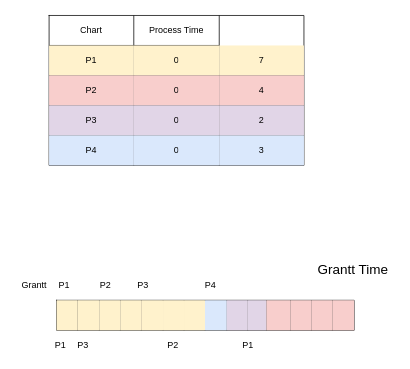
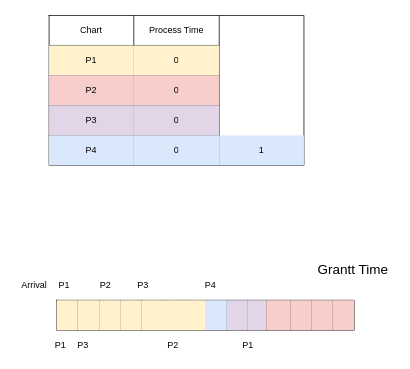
  <mxCell id="0" />
  <mxCell id="1" parent="0" />
  <mxCell id="2" value="" style="shape=table;html=1;whiteSpace=wrap;startSize=0;container=1;collapsible=0;childLayout=tableLayout;" vertex="1" parent="1"><mxGeometry x="65" y="20" width="340" height="200" as="geometry" /></mxCell>
  <mxCell id="3" value="" style="shape=partialRectangle;html=1;whiteSpace=wrap;collapsible=0;dropTarget=0;pointerEvents=0;fillColor=none;top=0;left=0;bottom=0;right=0;points=[[0,0.5],[1,0.5]];portConstraint=eastwest;" vertex="1" parent="2"><mxGeometry width="340" height="40" as="geometry" /></mxCell>
  <mxCell id="4" value="Chart" style="shape=partialRectangle;html=1;whiteSpace=wrap;connectable=0;overflow=hidden;fillColor=none;top=0;left=0;bottom=0;right=0;" vertex="1" parent="3"><mxGeometry width="113" height="40" as="geometry" /></mxCell>
  <mxCell id="5" value="Process Time" style="shape=partialRectangle;html=1;whiteSpace=wrap;connectable=0;overflow=hidden;fillColor=none;top=0;left=0;bottom=0;right=0;" vertex="1" parent="3"><mxGeometry x="113" width="114" height="40" as="geometry" /></mxCell>
  <mxCell id="6" value="" style="shape=partialRectangle;html=1;whiteSpace=wrap;collapsible=0;dropTarget=0;pointerEvents=0;fillColor=none;top=0;left=0;bottom=0;right=0;points=[[0,0.5],[1,0.5]];portConstraint=eastwest;" vertex="1" parent="2"><mxGeometry y="40" width="340" height="40" as="geometry" /></mxCell>
  <mxCell id="7" value="P1" style="shape=partialRectangle;html=1;whiteSpace=wrap;connectable=0;overflow=hidden;fillColor=#fff2cc;top=0;left=0;bottom=0;right=0;strokeColor=#d6b656;" vertex="1" parent="6"><mxGeometry width="113" height="40" as="geometry" /></mxCell>
  <mxCell id="8" value="0" style="shape=partialRectangle;html=1;whiteSpace=wrap;connectable=0;overflow=hidden;fillColor=#fff2cc;top=0;left=0;bottom=0;right=0;strokeColor=#d6b656;" vertex="1" parent="6"><mxGeometry x="113" width="114" height="40" as="geometry" /></mxCell>
- <mxCell id="9" value="7" style="shape=partialRectangle;html=1;whiteSpace=wrap;connectable=0;overflow=hidden;fillColor=#fff2cc;top=0;left=0;bottom=0;right=0;strokeColor=#d6b656;" vertex="1" parent="6"><mxGeometry x="227" width="113" height="40" as="geometry" /></mxCell>
  <mxCell id="10" value="" style="shape=partialRectangle;html=1;whiteSpace=wrap;collapsible=0;dropTarget=0;pointerEvents=0;fillColor=none;top=0;left=0;bottom=0;right=0;points=[[0,0.5],[1,0.5]];portConstraint=eastwest;" vertex="1" parent="2"><mxGeometry y="80" width="340" height="40" as="geometry" /></mxCell>
  <mxCell id="11" value="P2" style="shape=partialRectangle;html=1;whiteSpace=wrap;connectable=0;overflow=hidden;fillColor=#f8cecc;top=0;left=0;bottom=0;right=0;strokeColor=#b85450;" vertex="1" parent="10"><mxGeometry width="113" height="40" as="geometry" /></mxCell>
  <mxCell id="12" value="0" style="shape=partialRectangle;html=1;whiteSpace=wrap;connectable=0;overflow=hidden;fillColor=#f8cecc;top=0;left=0;bottom=0;right=0;strokeColor=#b85450;" vertex="1" parent="10"><mxGeometry x="113" width="114" height="40" as="geometry" /></mxCell>
- <mxCell id="13" value="4" style="shape=partialRectangle;html=1;whiteSpace=wrap;connectable=0;overflow=hidden;fillColor=#f8cecc;top=0;left=0;bottom=0;right=0;strokeColor=#b85450;" vertex="1" parent="10"><mxGeometry x="227" width="113" height="40" as="geometry" /></mxCell>
  <mxCell id="14" value="" style="shape=partialRectangle;html=1;whiteSpace=wrap;collapsible=0;dropTarget=0;pointerEvents=0;fillColor=none;top=0;left=0;bottom=0;right=0;points=[[0,0.5],[1,0.5]];portConstraint=eastwest;" vertex="1" parent="2"><mxGeometry y="120" width="340" height="40" as="geometry" /></mxCell>
  <mxCell id="15" value="P3" style="shape=partialRectangle;html=1;whiteSpace=wrap;connectable=0;overflow=hidden;fillColor=#e1d5e7;top=0;left=0;bottom=0;right=0;strokeColor=#9673a6;" vertex="1" parent="14"><mxGeometry width="113" height="40" as="geometry" /></mxCell>
  <mxCell id="16" value="0" style="shape=partialRectangle;html=1;whiteSpace=wrap;connectable=0;overflow=hidden;fillColor=#e1d5e7;top=0;left=0;bottom=0;right=0;strokeColor=#9673a6;" vertex="1" parent="14"><mxGeometry x="113" width="114" height="40" as="geometry" /></mxCell>
- <mxCell id="17" value="2" style="shape=partialRectangle;html=1;whiteSpace=wrap;connectable=0;overflow=hidden;fillColor=#e1d5e7;top=0;left=0;bottom=0;right=0;strokeColor=#9673a6;" vertex="1" parent="14"><mxGeometry x="227" width="113" height="40" as="geometry" /></mxCell>
  <mxCell id="18" value="" style="shape=partialRectangle;html=1;whiteSpace=wrap;collapsible=0;dropTarget=0;pointerEvents=0;fillColor=none;top=0;left=0;bottom=0;right=0;points=[[0,0.5],[1,0.5]];portConstraint=eastwest;" vertex="1" parent="2"><mxGeometry y="160" width="340" height="40" as="geometry" /></mxCell>
  <mxCell id="19" value="P4" style="shape=partialRectangle;html=1;whiteSpace=wrap;connectable=0;overflow=hidden;fillColor=#dae8fc;top=0;left=0;bottom=0;right=0;strokeColor=#6c8ebf;" vertex="1" parent="18"><mxGeometry width="113" height="40" as="geometry" /></mxCell>
  <mxCell id="20" value="0" style="shape=partialRectangle;html=1;whiteSpace=wrap;connectable=0;overflow=hidden;fillColor=#dae8fc;top=0;left=0;bottom=0;right=0;strokeColor=#6c8ebf;" vertex="1" parent="18"><mxGeometry x="113" width="114" height="40" as="geometry" /></mxCell>
- <mxCell id="21" value="3" style="shape=partialRectangle;html=1;whiteSpace=wrap;connectable=0;overflow=hidden;fillColor=#dae8fc;top=0;left=0;bottom=0;right=0;strokeColor=#6c8ebf;" vertex="1" parent="18"><mxGeometry x="227" width="113" height="40" as="geometry" /></mxCell>
+ <mxCell id="21" value="1" style="shape=partialRectangle;html=1;whiteSpace=wrap;connectable=0;overflow=hidden;fillColor=#dae8fc;top=0;left=0;bottom=0;right=0;strokeColor=#6c8ebf;" vertex="1" parent="18"><mxGeometry x="227" width="113" height="40" as="geometry" /></mxCell>
  <mxCell id="22" value="&lt;font style=&quot;font-size: 18px&quot;&gt;Grantt Time&lt;/font&gt;" style="text;html=1;align=center;verticalAlign=middle;resizable=0;points=[];autosize=1;" vertex="1" parent="1"><mxGeometry x="415" y="350" width="110" height="20" as="geometry" /></mxCell>
  <mxCell id="23" value="P1" style="text;html=1;align=center;verticalAlign=middle;resizable=0;points=[];autosize=1;" vertex="1" parent="1"><mxGeometry x="65" y="450" width="30" height="20" as="geometry" /></mxCell>
  <mxCell id="24" value="P3" style="text;html=1;align=center;verticalAlign=middle;resizable=0;points=[];autosize=1;" vertex="1" parent="1"><mxGeometry x="95" y="450" width="30" height="20" as="geometry" /></mxCell>
  <mxCell id="25" value="P2" style="text;html=1;align=center;verticalAlign=middle;resizable=0;points=[];autosize=1;" vertex="1" parent="1"><mxGeometry x="215" y="450" width="30" height="20" as="geometry" /></mxCell>
  <mxCell id="26" value="P1" style="text;html=1;align=center;verticalAlign=middle;resizable=0;points=[];autosize=1;" vertex="1" parent="1"><mxGeometry x="315" y="450" width="30" height="20" as="geometry" /></mxCell>
  <mxCell id="27" value="" style="shape=table;html=1;whiteSpace=wrap;startSize=0;container=1;collapsible=0;childLayout=tableLayout;" vertex="1" parent="1"><mxGeometry x="75" y="400" width="397" height="40" as="geometry" /></mxCell>
  <mxCell id="28" value="" style="shape=partialRectangle;html=1;whiteSpace=wrap;collapsible=0;dropTarget=0;pointerEvents=0;fillColor=none;top=0;left=0;bottom=0;right=0;points=[[0,0.5],[1,0.5]];portConstraint=eastwest;" vertex="1" parent="27"><mxGeometry width="397" height="40" as="geometry" /></mxCell>
  <mxCell id="29" value="" style="shape=partialRectangle;html=1;whiteSpace=wrap;connectable=0;overflow=hidden;fillColor=#fff2cc;top=0;left=0;bottom=0;right=0;strokeColor=#d6b656;" vertex="1" parent="28"><mxGeometry width="28" height="40" as="geometry" /></mxCell>
  <mxCell id="30" value="" style="shape=partialRectangle;html=1;whiteSpace=wrap;connectable=0;overflow=hidden;fillColor=#fff2cc;top=0;left=0;bottom=0;right=0;strokeColor=#d6b656;" vertex="1" parent="28"><mxGeometry x="28" width="29" height="40" as="geometry" /></mxCell>
  <mxCell id="31" value="" style="shape=partialRectangle;html=1;whiteSpace=wrap;connectable=0;overflow=hidden;fillColor=#fff2cc;top=0;left=0;bottom=0;right=0;strokeColor=#d6b656;" vertex="1" parent="28"><mxGeometry x="57" width="28" height="40" as="geometry" /></mxCell>
  <mxCell id="32" value="" style="shape=partialRectangle;html=1;whiteSpace=wrap;connectable=0;overflow=hidden;fillColor=#fff2cc;top=0;left=0;bottom=0;right=0;strokeColor=#d6b656;" vertex="1" parent="28"><mxGeometry x="85" width="28" height="40" as="geometry" /></mxCell>
  <mxCell id="33" value="" style="shape=partialRectangle;html=1;whiteSpace=wrap;connectable=0;overflow=hidden;fillColor=#fff2cc;top=0;left=0;bottom=0;right=0;strokeColor=#d6b656;" vertex="1" parent="28"><mxGeometry x="113" width="29" height="40" as="geometry" /></mxCell>
  <mxCell id="34" value="" style="shape=partialRectangle;html=1;whiteSpace=wrap;connectable=0;overflow=hidden;fillColor=#fff2cc;top=0;left=0;bottom=0;right=0;strokeColor=#d6b656;" vertex="1" parent="28"><mxGeometry x="142" width="28" height="40" as="geometry" /></mxCell>
  <mxCell id="35" value="" style="shape=partialRectangle;html=1;whiteSpace=wrap;connectable=0;overflow=hidden;fillColor=#fff2cc;top=0;left=0;bottom=0;right=0;strokeColor=#d6b656;" vertex="1" parent="28"><mxGeometry x="170" width="28" height="40" as="geometry" /></mxCell>
  <mxCell id="36" value="" style="shape=partialRectangle;html=1;whiteSpace=wrap;connectable=0;overflow=hidden;fillColor=#dae8fc;top=0;left=0;bottom=0;right=0;strokeColor=#6c8ebf;" vertex="1" parent="28"><mxGeometry x="198" width="29" height="40" as="geometry" /></mxCell>
  <mxCell id="37" value="" style="shape=partialRectangle;html=1;whiteSpace=wrap;connectable=0;overflow=hidden;fillColor=#e1d5e7;top=0;left=0;bottom=0;right=0;strokeColor=#9673a6;" vertex="1" parent="28"><mxGeometry x="227" width="28" height="40" as="geometry" /></mxCell>
  <mxCell id="38" value="" style="shape=partialRectangle;html=1;whiteSpace=wrap;connectable=0;overflow=hidden;fillColor=#e1d5e7;top=0;left=0;bottom=0;right=0;strokeColor=#9673a6;" vertex="1" parent="28"><mxGeometry x="255" width="25" height="40" as="geometry" /></mxCell>
  <mxCell id="39" value="" style="shape=partialRectangle;html=1;whiteSpace=wrap;connectable=0;overflow=hidden;fillColor=#f8cecc;top=0;left=0;bottom=0;right=0;strokeColor=#b85450;" vertex="1" parent="28"><mxGeometry x="280" width="32" height="40" as="geometry" /></mxCell>
  <mxCell id="40" value="" style="shape=partialRectangle;html=1;whiteSpace=wrap;connectable=0;overflow=hidden;fillColor=#f8cecc;top=0;left=0;bottom=0;right=0;strokeColor=#b85450;" vertex="1" parent="28"><mxGeometry x="312" width="28" height="40" as="geometry" /></mxCell>
  <mxCell id="41" value="" style="shape=partialRectangle;html=1;whiteSpace=wrap;connectable=0;overflow=hidden;fillColor=#f8cecc;top=0;left=0;bottom=0;right=0;strokeColor=#b85450;" vertex="1" parent="28"><mxGeometry x="340" width="28" height="40" as="geometry" /></mxCell>
  <mxCell id="42" value="" style="shape=partialRectangle;html=1;whiteSpace=wrap;connectable=0;overflow=hidden;fillColor=#f8cecc;top=0;left=0;bottom=0;right=0;strokeColor=#b85450;" vertex="1" parent="28"><mxGeometry x="368" width="29" height="40" as="geometry" /></mxCell>
- <mxCell id="43" value="Grantt" style="text;html=1;align=center;verticalAlign=middle;resizable=0;points=[];autosize=1;" vertex="1" parent="1"><mxGeometry x="20" y="370" width="50" height="20" as="geometry" /></mxCell>
+ <mxCell id="43" value="Arrival" style="text;html=1;align=center;verticalAlign=middle;resizable=0;points=[];autosize=1;" vertex="1" parent="1"><mxGeometry x="20" y="370" width="50" height="20" as="geometry" /></mxCell>
  <mxCell id="44" value="P1" style="text;html=1;align=center;verticalAlign=middle;resizable=0;points=[];autosize=1;" vertex="1" parent="1"><mxGeometry x="70" y="370" width="30" height="20" as="geometry" /></mxCell>
  <mxCell id="45" value="P2" style="text;html=1;align=center;verticalAlign=middle;resizable=0;points=[];autosize=1;" vertex="1" parent="1"><mxGeometry x="125" y="370" width="30" height="20" as="geometry" /></mxCell>
  <mxCell id="46" value="P3" style="text;html=1;align=center;verticalAlign=middle;resizable=0;points=[];autosize=1;" vertex="1" parent="1"><mxGeometry x="175" y="370" width="30" height="20" as="geometry" /></mxCell>
  <mxCell id="47" value="P4" style="text;html=1;align=center;verticalAlign=middle;resizable=0;points=[];autosize=1;" vertex="1" parent="1"><mxGeometry x="265" y="370" width="30" height="20" as="geometry" /></mxCell>
